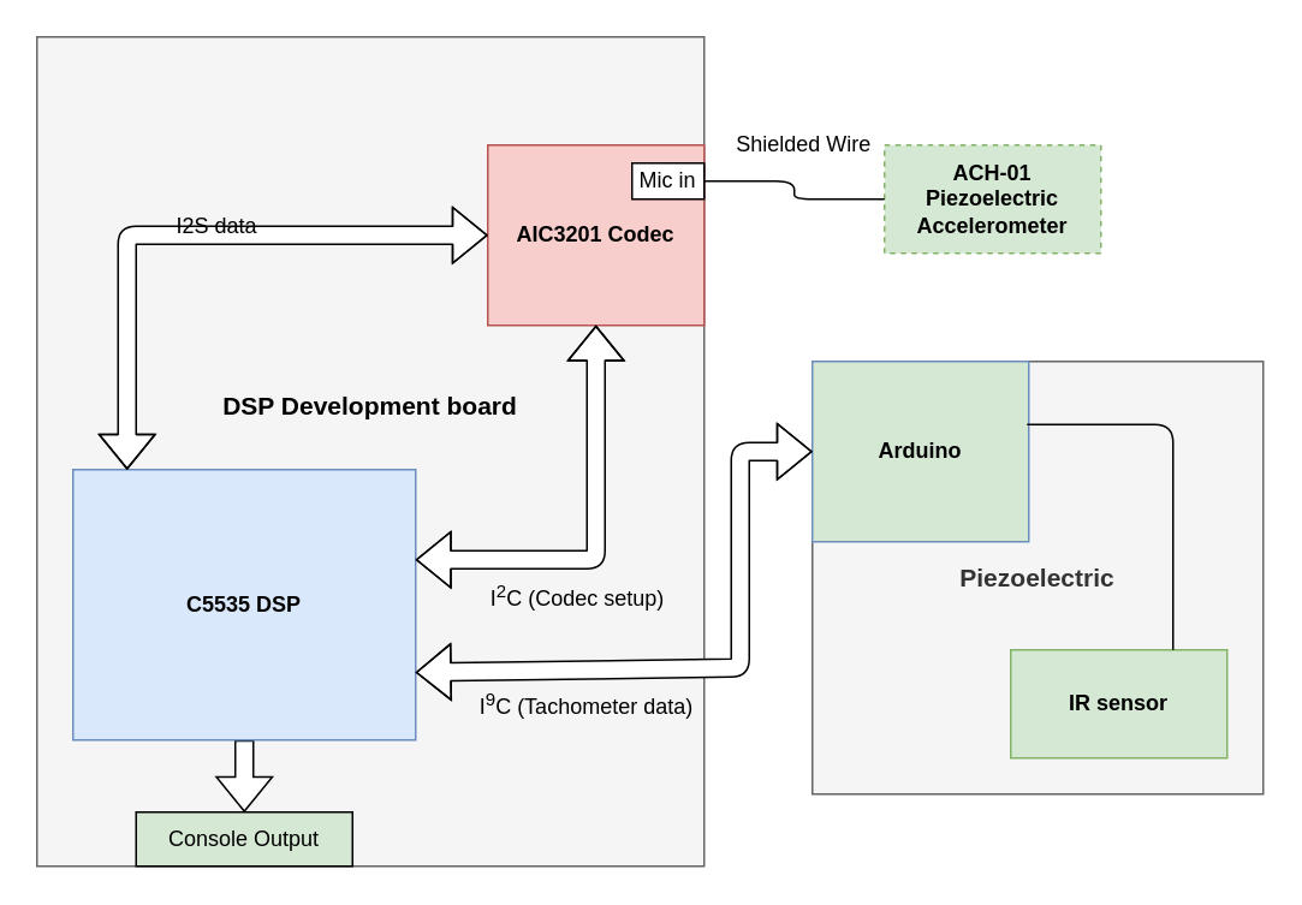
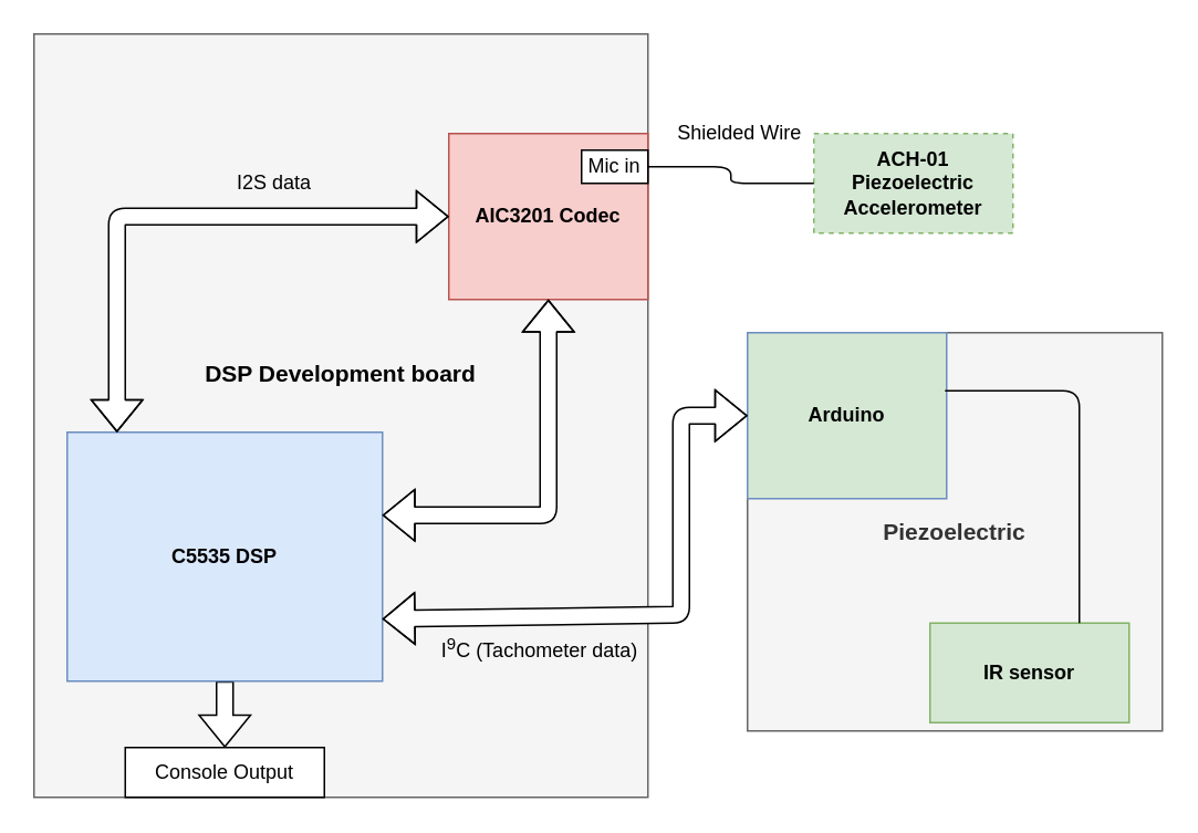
  <mxCell id="0" />
  <mxCell id="1" parent="0" />
  <mxCell id="2" value="" style="rounded=0;whiteSpace=wrap;html=1;fillColor=#f5f5f5;strokeColor=#666666;fontColor=#333333;" vertex="1" parent="1"><mxGeometry x="20" y="20" width="370" height="460" as="geometry" /></mxCell>
  <mxCell id="3" value="&lt;font style=&quot;font-size: 14px&quot;&gt;&lt;b&gt;Piezoelectric&lt;/b&gt;&lt;/font&gt;" style="rounded=0;whiteSpace=wrap;html=1;fillColor=#f5f5f5;strokeColor=#666666;fontColor=#333333;" vertex="1" parent="1"><mxGeometry x="450" y="200" width="250" height="240" as="geometry" /></mxCell>
  <mxCell id="4" style="edgeStyle=orthogonalEdgeStyle;rounded=0;orthogonalLoop=1;jettySize=auto;html=1;exitX=0.5;exitY=1;exitDx=0;exitDy=0;fillColor=#ffffff;shape=flexArrow;" edge="1" parent="1" source="5" target="21"><mxGeometry relative="1" as="geometry" /></mxCell>
  <mxCell id="5" value="&lt;b&gt;C5535 DSP&lt;/b&gt;" style="rounded=0;whiteSpace=wrap;html=1;fillColor=#dae8fc;strokeColor=#6c8ebf;" vertex="1" parent="1"><mxGeometry x="40" y="260" width="190" height="150" as="geometry" /></mxCell>
  <mxCell id="6" value="&lt;b&gt;AIC3201 Codec&lt;/b&gt;" style="rounded=0;whiteSpace=wrap;html=1;fillColor=#f8cecc;strokeColor=#b85450;" vertex="1" parent="1"><mxGeometry x="270" y="80" width="120" height="100" as="geometry" /></mxCell>
  <mxCell id="7" value="&lt;b&gt;ACH-01 Piezoelectric Accelerometer&lt;/b&gt;" style="rounded=0;whiteSpace=wrap;html=1;fillColor=#d5e8d4;strokeColor=#82b366;dashed=1;" vertex="1" parent="1"><mxGeometry x="490" y="80" width="120" height="60" as="geometry" /></mxCell>
  <mxCell id="8" value="&lt;div&gt;&lt;b&gt;Arduino&lt;/b&gt;&lt;/div&gt;" style="rounded=0;whiteSpace=wrap;html=1;fillColor=#d5e8d4;strokeColor=#6c8ebf;" vertex="1" parent="1"><mxGeometry x="450" y="200" width="120" height="100" as="geometry" /></mxCell>
- <mxCell id="9" value="&lt;b&gt;IR sensor&lt;/b&gt;" style="rounded=0;whiteSpace=wrap;html=1;fillColor=#d5e8d4;strokeColor=#82b366;" vertex="1" parent="1"><mxGeometry x="560" y="360" width="120" height="60" as="geometry" /></mxCell>
+ <mxCell id="9" value="&lt;b&gt;IR sensor&lt;/b&gt;" style="rounded=0;whiteSpace=wrap;html=1;fillColor=#d5e8d4;strokeColor=#82b366;" vertex="1" parent="1"><mxGeometry x="560" y="375" width="120" height="60" as="geometry" /></mxCell>
  <mxCell id="10" value="" style="shape=flexArrow;endArrow=classic;startArrow=classic;html=1;entryX=0;entryY=0.5;entryDx=0;entryDy=0;fillColor=#ffffff;" edge="1" parent="1" target="6"><mxGeometry width="50" height="50" relative="1" as="geometry"><mxPoint x="70" y="260" as="sourcePoint" /><mxPoint x="120" y="210" as="targetPoint" /><Array as="points"><mxPoint x="70" y="130" /></Array></mxGeometry></mxCell>
  <mxCell id="11" value="" style="endArrow=none;html=1;entryX=0;entryY=0.5;entryDx=0;entryDy=0;" edge="1" parent="1" target="7"><mxGeometry width="50" height="50" relative="1" as="geometry"><mxPoint x="390" y="100" as="sourcePoint" /><mxPoint x="470" y="80" as="targetPoint" /><Array as="points"><mxPoint x="440" y="100" /><mxPoint x="440" y="110" /></Array></mxGeometry></mxCell>
  <mxCell id="12" value="Mic in" style="rounded=0;whiteSpace=wrap;html=1;" vertex="1" parent="1"><mxGeometry x="350" y="90" width="40" height="20" as="geometry" /></mxCell>
  <mxCell id="13" value="" style="shape=flexArrow;endArrow=classic;startArrow=classic;html=1;entryX=0.5;entryY=1;entryDx=0;entryDy=0;fillColor=#ffffff;" edge="1" parent="1" target="6"><mxGeometry width="50" height="50" relative="1" as="geometry"><mxPoint x="230" y="310" as="sourcePoint" /><mxPoint x="280" y="260" as="targetPoint" /><Array as="points"><mxPoint x="330" y="310" /></Array></mxGeometry></mxCell>
- <mxCell id="14" value="I2S data" style="text;html=1;strokeColor=none;fillColor=none;align=center;verticalAlign=middle;whiteSpace=wrap;rounded=0;" vertex="1" parent="1"><mxGeometry x="85" y="115" width="70" height="20" as="geometry" /></mxCell>
- <mxCell id="15" value="I&lt;sup&gt;2&lt;/sup&gt;C (Codec setup)" style="text;html=1;strokeColor=none;fillColor=none;align=center;verticalAlign=middle;whiteSpace=wrap;rounded=0;" vertex="1" parent="1"><mxGeometry x="260" y="320" width="120" height="20" as="geometry" /></mxCell>
+ <mxCell id="14" value="I2S data" style="text;html=1;strokeColor=none;fillColor=none;align=center;verticalAlign=middle;whiteSpace=wrap;rounded=0;" vertex="1" parent="1"><mxGeometry x="130" y="100" width="70" height="20" as="geometry" /></mxCell>
  <mxCell id="16" value="" style="endArrow=none;html=1;entryX=0.75;entryY=0;entryDx=0;entryDy=0;exitX=0.992;exitY=0.35;exitDx=0;exitDy=0;exitPerimeter=0;" edge="1" parent="1" source="8" target="9"><mxGeometry width="50" height="50" relative="1" as="geometry"><mxPoint x="580" y="270" as="sourcePoint" /><mxPoint x="630" y="220" as="targetPoint" /><Array as="points"><mxPoint x="650" y="235" /></Array></mxGeometry></mxCell>
  <mxCell id="17" value="" style="shape=flexArrow;endArrow=classic;startArrow=classic;html=1;fillColor=#ffffff;entryX=0;entryY=0.5;entryDx=0;entryDy=0;exitX=1;exitY=0.75;exitDx=0;exitDy=0;" edge="1" parent="1" source="5" target="8"><mxGeometry width="50" height="50" relative="1" as="geometry"><mxPoint x="290" y="420" as="sourcePoint" /><mxPoint x="340" y="370" as="targetPoint" /><Array as="points"><mxPoint x="410" y="370" /><mxPoint x="410" y="250" /></Array></mxGeometry></mxCell>
  <mxCell id="18" value="I&lt;sup&gt;9&lt;/sup&gt;C (Tachometer data)" style="text;html=1;strokeColor=none;fillColor=none;align=center;verticalAlign=middle;whiteSpace=wrap;rounded=0;" vertex="1" parent="1"><mxGeometry x="260" y="380" width="130" height="20" as="geometry" /></mxCell>
  <mxCell id="19" value="Shielded Wire" style="text;html=1;align=center;verticalAlign=middle;resizable=0;points=[];autosize=1;" vertex="1" parent="1"><mxGeometry x="400" y="70" width="90" height="20" as="geometry" /></mxCell>
  <mxCell id="20" value="&lt;font style=&quot;font-size: 14px&quot;&gt;&lt;b&gt;DSP Development board&lt;/b&gt;&lt;/font&gt;" style="text;html=1;strokeColor=none;fillColor=none;align=center;verticalAlign=middle;whiteSpace=wrap;rounded=0;" vertex="1" parent="1"><mxGeometry x="115" y="200" width="180" height="50" as="geometry" /></mxCell>
- <mxCell id="21" value="Console Output" style="rounded=0;whiteSpace=wrap;html=1;fillColor=#d5e8d4;" vertex="1" parent="1"><mxGeometry x="75" y="450" width="120" height="30" as="geometry" /></mxCell>
+ <mxCell id="21" value="Console Output" style="rounded=0;whiteSpace=wrap;html=1;" vertex="1" parent="1"><mxGeometry x="75" y="450" width="120" height="30" as="geometry" /></mxCell>
